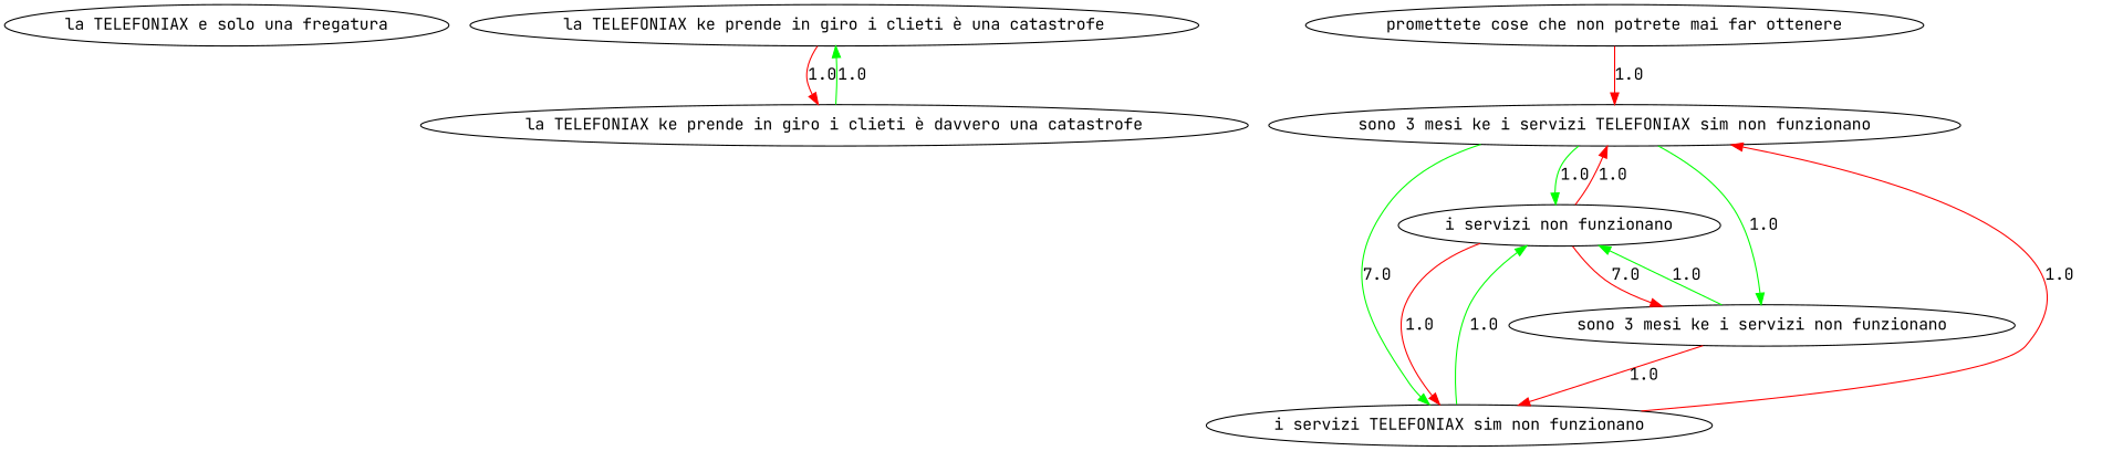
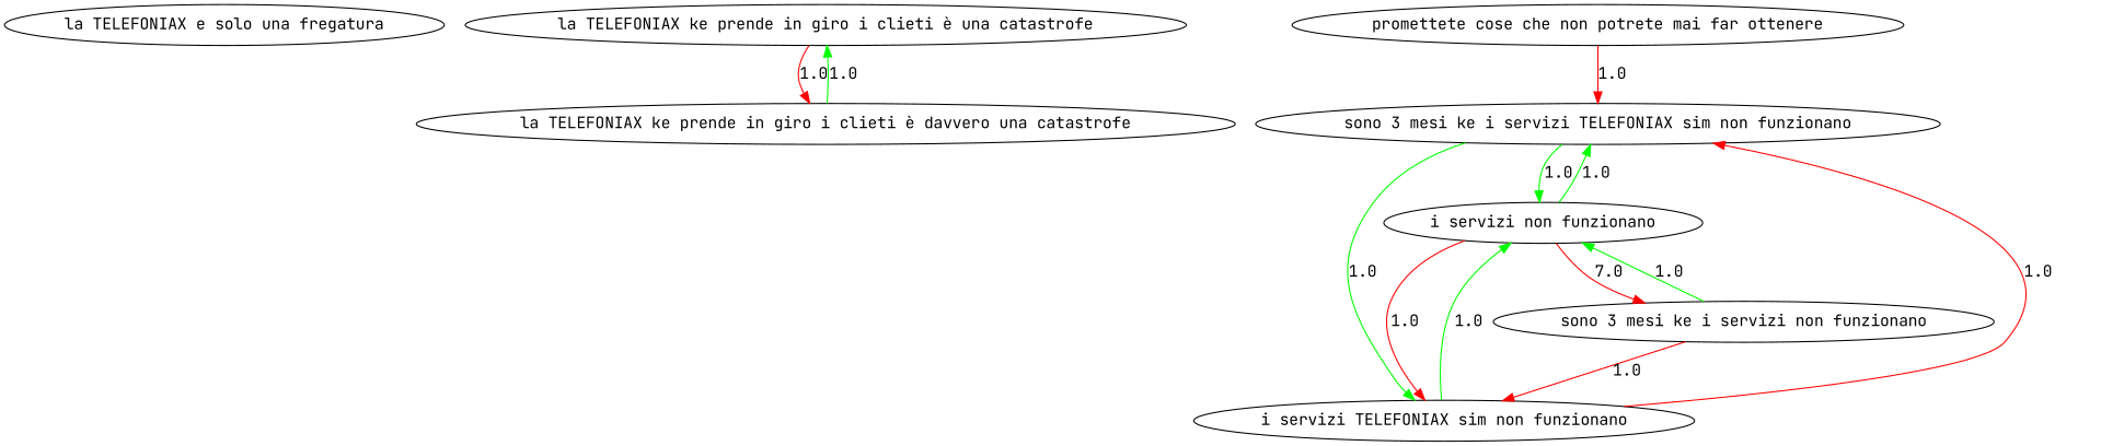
  digraph {
    fontname="JetBrains Mono"
    node [fontname="JetBrains Mono"]
    edge [color=red fontname="JetBrains Mono"]
    "la TELEFONIAX e solo una fregatura"
    "la TELEFONIAX ke prende in giro i clieti è una catastrofe"
    "la TELEFONIAX ke prende in giro i clieti è davvero una catastrofe"
    "promettete cose che non potrete mai far ottenere"
    "sono 3 mesi ke i servizi TELEFONIAX sim non funzionano"
    "i servizi non funzionano"
    "sono 3 mesi ke i servizi non funzionano"
    "i servizi TELEFONIAX sim non funzionano"
    "la TELEFONIAX ke prende in giro i clieti è una catastrofe" -> "la TELEFONIAX ke prende in giro i clieti è davvero una catastrofe" [label=1.0]
    "la TELEFONIAX ke prende in giro i clieti è davvero una catastrofe" -> "la TELEFONIAX ke prende in giro i clieti è una catastrofe" [color=green label=1.0]
    "promettete cose che non potrete mai far ottenere" -> "sono 3 mesi ke i servizi TELEFONIAX sim non funzionano" [label=1.0]
    "sono 3 mesi ke i servizi TELEFONIAX sim non funzionano" -> "i servizi non funzionano" [color=green label=1.0]
-   "sono 3 mesi ke i servizi TELEFONIAX sim non funzionano" -> "sono 3 mesi ke i servizi non funzionano" [color=green label=1.0]
-   "sono 3 mesi ke i servizi TELEFONIAX sim non funzionano" -> "i servizi TELEFONIAX sim non funzionano" [color=green label=7.0]
-   "i servizi non funzionano" -> "sono 3 mesi ke i servizi TELEFONIAX sim non funzionano" [label=1.0]
+   "sono 3 mesi ke i servizi TELEFONIAX sim non funzionano" -> "i servizi TELEFONIAX sim non funzionano" [color=green label=1.0]
+   "i servizi non funzionano" -> "sono 3 mesi ke i servizi TELEFONIAX sim non funzionano" [color=green label=1.0]
    "i servizi non funzionano" -> "sono 3 mesi ke i servizi non funzionano" [label=7.0]
    "i servizi non funzionano" -> "i servizi TELEFONIAX sim non funzionano" [label=1.0]
    "sono 3 mesi ke i servizi non funzionano" -> "i servizi non funzionano" [color=green label=1.0]
    "sono 3 mesi ke i servizi non funzionano" -> "i servizi TELEFONIAX sim non funzionano" [label=1.0]
    "i servizi TELEFONIAX sim non funzionano" -> "sono 3 mesi ke i servizi TELEFONIAX sim non funzionano" [label=1.0]
    "i servizi TELEFONIAX sim non funzionano" -> "i servizi non funzionano" [color=green label=1.0]
  }
